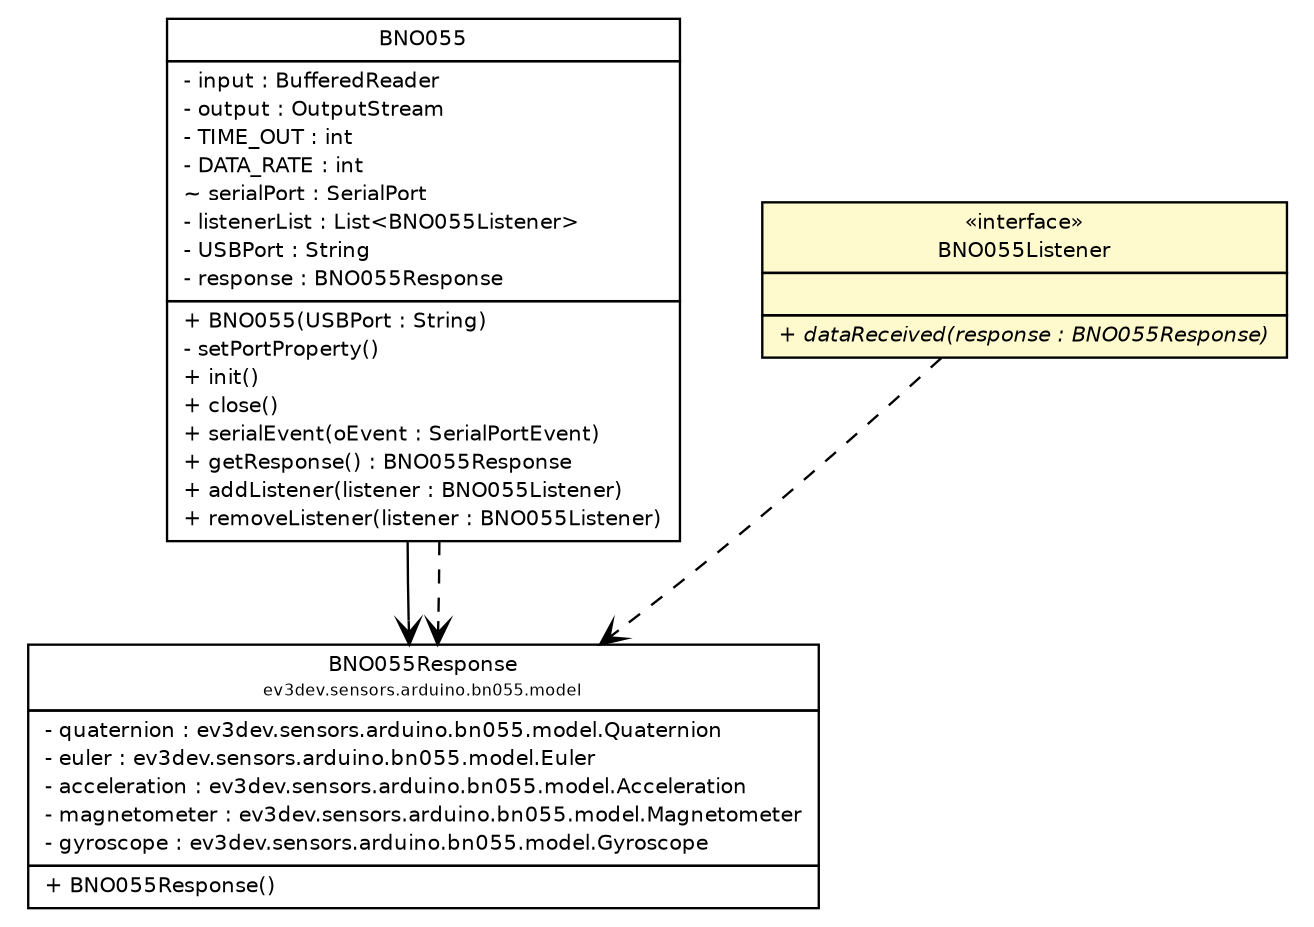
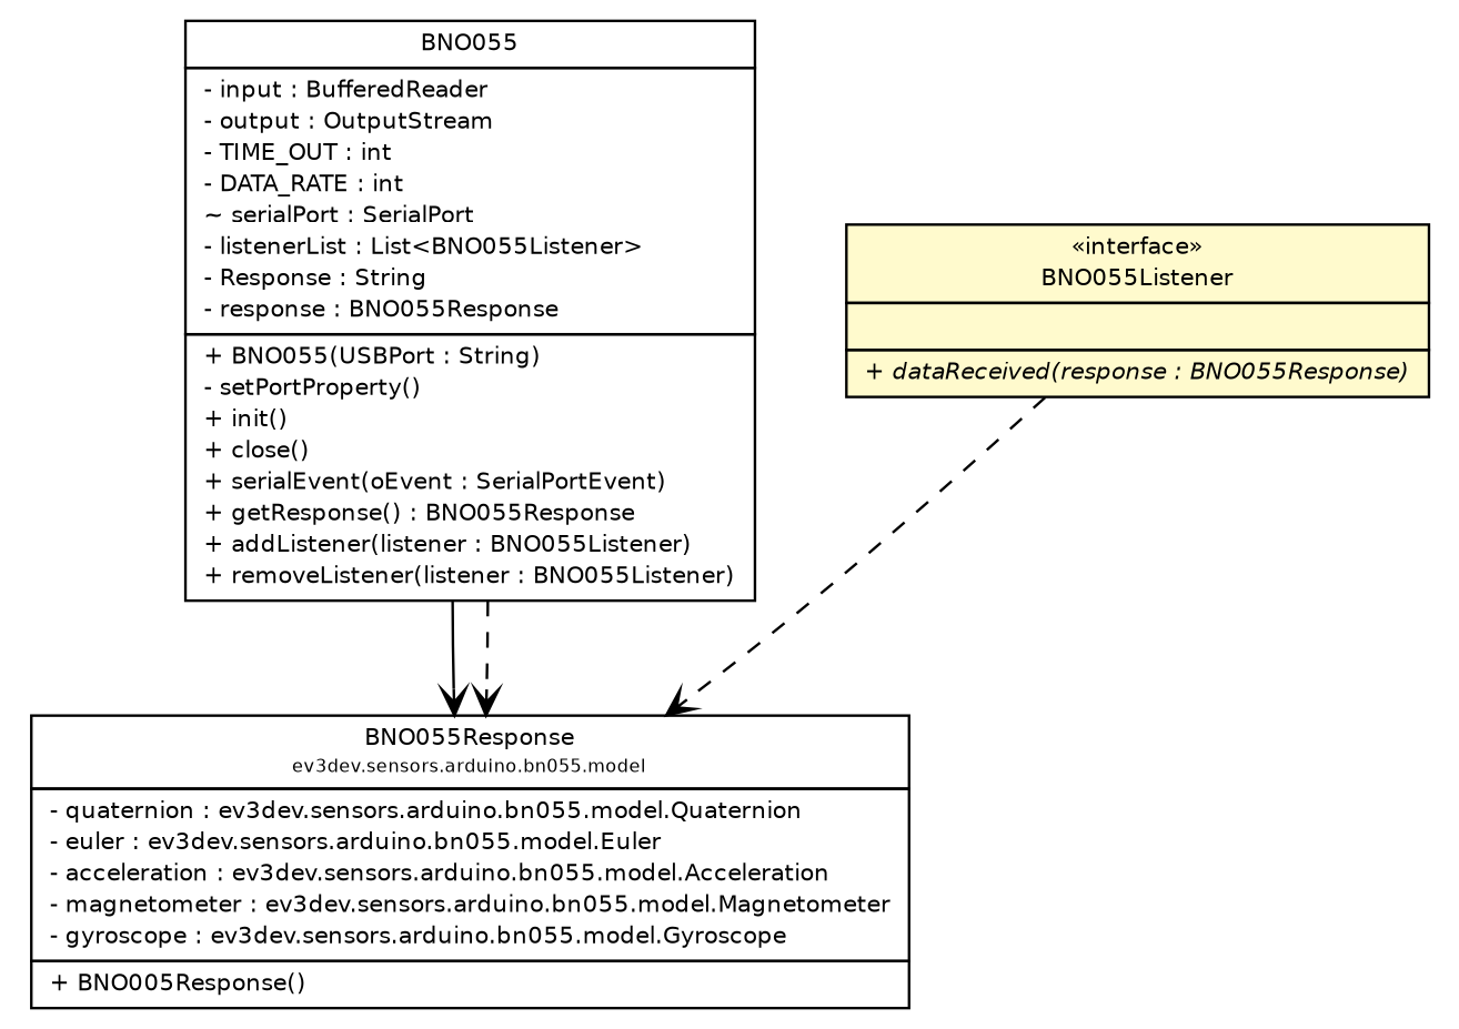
  digraph {
    nodesep=0.25
    ranksep=0.5
    node [fontcolor=black fontname=Helvetica fontsize=9.0 shape=plaintext]
    edge [arrowhead=open color=black fontcolor=black fontname=Helvetica fontsize=10.0 headport=p labelfontname=Helvetica labelfontsize=10 tailport=p style=dashed]
-   n1 [label=<<table title="ev3dev.sensors.arduino.bn055.BNO055" border="0" cellborder="1" cellspacing="0" cellpadding="2" port="p" href="./BNO055.html"> 		<tr><td><table border="0" cellspacing="0" cellpadding="1"> <tr><td align="center" balign="center"> BNO055 </td></tr> 		</table></td></tr> 		<tr><td><table border="0" cellspacing="0" cellpadding="1"> <tr><td align="left" balign="left"> - input : BufferedReader </td></tr> <tr><td align="left" balign="left"> - output : OutputStream </td></tr> <tr><td align="left" balign="left"> - TIME_OUT : int </td></tr> <tr><td align="left" balign="left"> - DATA_RATE : int </td></tr> <tr><td align="left" balign="left"> ~ serialPort : SerialPort </td></tr> <tr><td align="left" balign="left"> - listenerList : List&lt;BNO055Listener&gt; </td></tr> <tr><td align="left" balign="left"> - USBPort : String </td></tr> <tr><td align="left" balign="left"> - response : BNO055Response </td></tr> 		</table></td></tr> 		<tr><td><table border="0" cellspacing="0" cellpadding="1"> <tr><td align="left" balign="left"> + BNO055(USBPort : String) </td></tr> <tr><td align="left" balign="left"> - setPortProperty() </td></tr> <tr><td align="left" balign="left"> + init() </td></tr> <tr><td align="left" balign="left"> + close() </td></tr> <tr><td align="left" balign="left"> + serialEvent(oEvent : SerialPortEvent) </td></tr> <tr><td align="left" balign="left"> + getResponse() : BNO055Response </td></tr> <tr><td align="left" balign="left"> + addListener(listener : BNO055Listener) </td></tr> <tr><td align="left" balign="left"> + removeListener(listener : BNO055Listener) </td></tr> 		</table></td></tr> 		</table>>]
-   n2 [label=<<table title="ev3dev.sensors.arduino.bn055.model.BNO055Response" border="0" cellborder="1" cellspacing="0" cellpadding="2" port="p" href="./model/BNO055Response.html"> 		<tr><td><table border="0" cellspacing="0" cellpadding="1"> <tr><td align="center" balign="center"> BNO055Response </td></tr> <tr><td align="center" balign="center"><font point-size="7.0"> ev3dev.sensors.arduino.bn055.model </font></td></tr> 		</table></td></tr> 		<tr><td><table border="0" cellspacing="0" cellpadding="1"> <tr><td align="left" balign="left"> - quaternion : ev3dev.sensors.arduino.bn055.model.Quaternion </td></tr> <tr><td align="left" balign="left"> - euler : ev3dev.sensors.arduino.bn055.model.Euler </td></tr> <tr><td align="left" balign="left"> - acceleration : ev3dev.sensors.arduino.bn055.model.Acceleration </td></tr> <tr><td align="left" balign="left"> - magnetometer : ev3dev.sensors.arduino.bn055.model.Magnetometer </td></tr> <tr><td align="left" balign="left"> - gyroscope : ev3dev.sensors.arduino.bn055.model.Gyroscope </td></tr> 		</table></td></tr> 		<tr><td><table border="0" cellspacing="0" cellpadding="1"> <tr><td align="left" balign="left"> + BNO055Response() </td></tr> 		</table></td></tr> 		</table>>]
+   n1 [label=<<table title="ev3dev.sensors.arduino.bn055.BNO055" border="0" cellborder="1" cellspacing="0" cellpadding="2" port="p" href="./BNO055.html"> 		<tr><td><table border="0" cellspacing="0" cellpadding="1"> <tr><td align="center" balign="center"> BNO055 </td></tr> 		</table></td></tr> 		<tr><td><table border="0" cellspacing="0" cellpadding="1"> <tr><td align="left" balign="left"> - input : BufferedReader </td></tr> <tr><td align="left" balign="left"> - output : OutputStream </td></tr> <tr><td align="left" balign="left"> - TIME_OUT : int </td></tr> <tr><td align="left" balign="left"> - DATA_RATE : int </td></tr> <tr><td align="left" balign="left"> ~ serialPort : SerialPort </td></tr> <tr><td align="left" balign="left"> - listenerList : List&lt;BNO055Listener&gt; </td></tr> <tr><td align="left" balign="left"> - Response : String </td></tr> <tr><td align="left" balign="left"> - response : BNO055Response </td></tr> 		</table></td></tr> 		<tr><td><table border="0" cellspacing="0" cellpadding="1"> <tr><td align="left" balign="left"> + BNO055(USBPort : String) </td></tr> <tr><td align="left" balign="left"> - setPortProperty() </td></tr> <tr><td align="left" balign="left"> + init() </td></tr> <tr><td align="left" balign="left"> + close() </td></tr> <tr><td align="left" balign="left"> + serialEvent(oEvent : SerialPortEvent) </td></tr> <tr><td align="left" balign="left"> + getResponse() : BNO055Response </td></tr> <tr><td align="left" balign="left"> + addListener(listener : BNO055Listener) </td></tr> <tr><td align="left" balign="left"> + removeListener(listener : BNO055Listener) </td></tr> 		</table></td></tr> 		</table>>]
+   n2 [label=<<table title="ev3dev.sensors.arduino.bn055.model.BNO055Response" border="0" cellborder="1" cellspacing="0" cellpadding="2" port="p" href="./model/BNO055Response.html"> 		<tr><td><table border="0" cellspacing="0" cellpadding="1"> <tr><td align="center" balign="center"> BNO055Response </td></tr> <tr><td align="center" balign="center"><font point-size="7.0"> ev3dev.sensors.arduino.bn055.model </font></td></tr> 		</table></td></tr> 		<tr><td><table border="0" cellspacing="0" cellpadding="1"> <tr><td align="left" balign="left"> - quaternion : ev3dev.sensors.arduino.bn055.model.Quaternion </td></tr> <tr><td align="left" balign="left"> - euler : ev3dev.sensors.arduino.bn055.model.Euler </td></tr> <tr><td align="left" balign="left"> - acceleration : ev3dev.sensors.arduino.bn055.model.Acceleration </td></tr> <tr><td align="left" balign="left"> - magnetometer : ev3dev.sensors.arduino.bn055.model.Magnetometer </td></tr> <tr><td align="left" balign="left"> - gyroscope : ev3dev.sensors.arduino.bn055.model.Gyroscope </td></tr> 		</table></td></tr> 		<tr><td><table border="0" cellspacing="0" cellpadding="1"> <tr><td align="left" balign="left"> + BNO005Response() </td></tr> 		</table></td></tr> 		</table>>]
    n3 [label=<<table title="ev3dev.sensors.arduino.bn055.BNO055Listener" border="0" cellborder="1" cellspacing="0" cellpadding="2" port="p" bgcolor="lemonChiffon" href="./BNO055Listener.html"> 		<tr><td><table border="0" cellspacing="0" cellpadding="1"> <tr><td align="center" balign="center"> &#171;interface&#187; </td></tr> <tr><td align="center" balign="center"> BNO055Listener </td></tr> 		</table></td></tr> 		<tr><td><table border="0" cellspacing="0" cellpadding="1"> <tr><td align="left" balign="left">  </td></tr> 		</table></td></tr> 		<tr><td><table border="0" cellspacing="0" cellpadding="1"> <tr><td align="left" balign="left"><font face="Helvetica-Oblique" point-size="9.0"> + dataReceived(response : BNO055Response) </font></td></tr> 		</table></td></tr> 		</table>>]
    n1 -> n2 [style=""]
    n1 -> n2
    n3 -> n2
  }
